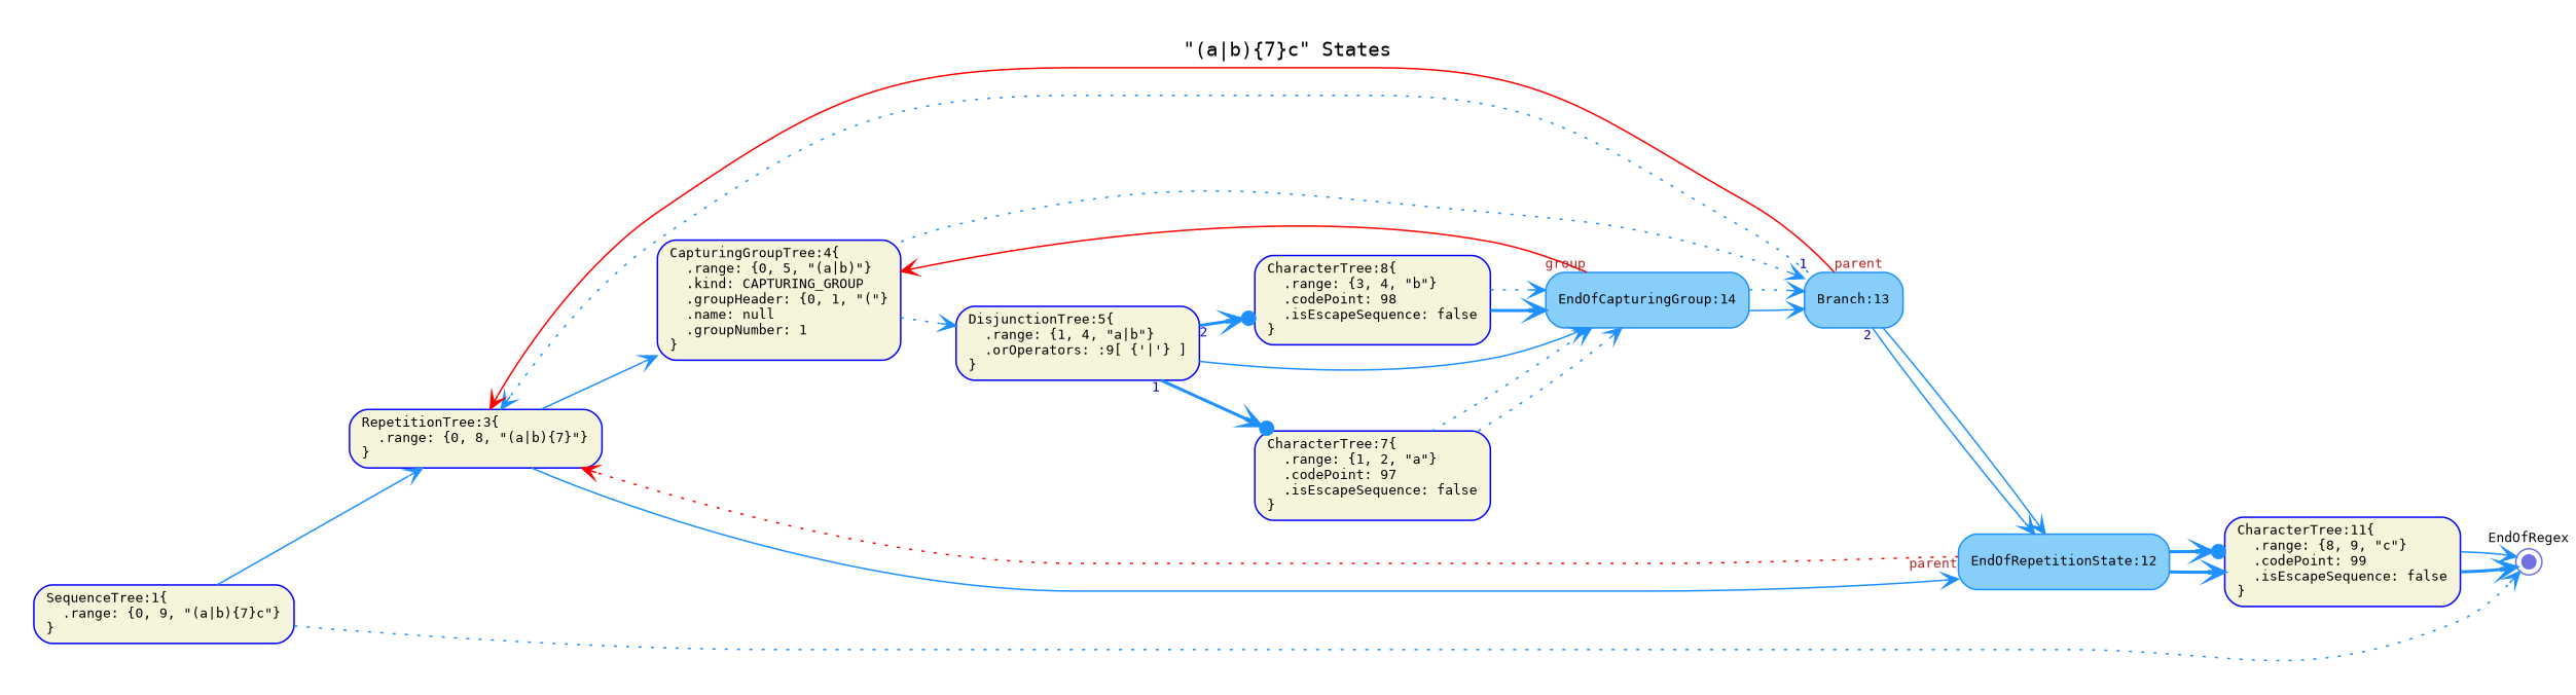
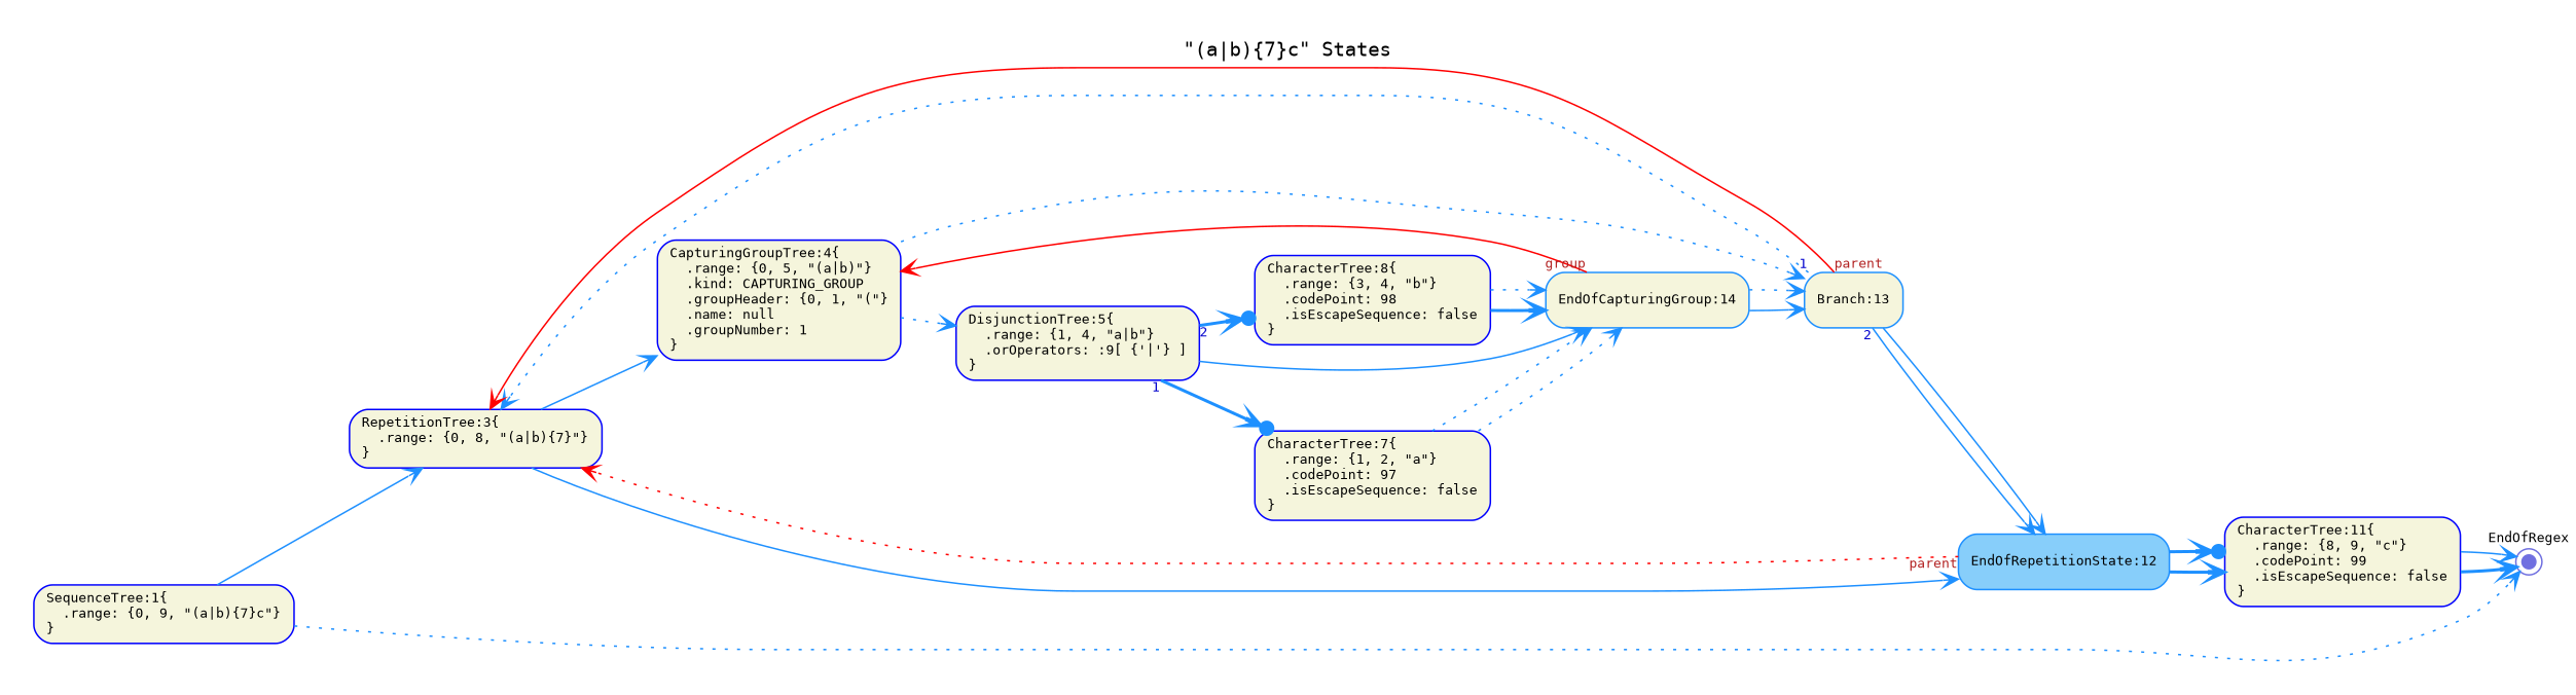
  digraph {
    fontname=Monospace
    fontsize=13
    label="\"(a|b)\{7\}c\" States"
    labelloc=t
    rankdir=LR
    node [color=Blue fillcolor=Beige fixedsize=false fontname=Monospace fontsize=9 shape=box style="rounded,filled"]
    edge [arrowhead=vee arrowtail=none color=DodgerBlue dir=both fontcolor=MediumBlue fontname=Monospace fontsize=9 style=solid]
    n1 [label="SequenceTree:1\{\l  .range: \{0, 9, \"(a|b)\{7\}c\"\}\l\}\l" width=0.75]
    n2 [label="RepetitionTree:3\{\l  .range: \{0, 8, \"(a|b)\{7\}\"\}\l\}\l" width=0.75]
    n3 [color="#7070E0" fillcolor="#7070E0" fixedsize=true label="EndOfRegex\l\l\l\l" shape=doublecircle width=0.12]
    n4 [label="CapturingGroupTree:4\{\l  .range: \{0, 5, \"(a|b)\"\}\l  .kind: CAPTURING_GROUP\l  .groupHeader: \{0, 1, \"(\"\}\l  .name: null\l  .groupNumber: 1\l\}\l" width=0.75]
    n5 [color=DodgerBlue fillcolor=LightSkyBlue label="EndOfRepetitionState:12\l" width=0.75]
    n6 [label="DisjunctionTree:5\{\l  .range: \{1, 4, \"a|b\"\}\l  .orOperators: :9[ \{'|'\} ]\l\}\l" width=0.75]
-   n7 [color=DodgerBlue fillcolor=LightSkyBlue label="Branch:13\l" width=0.75]
+   n7 [color=DodgerBlue label="Branch:13\l" width=0.75]
    n8 [label="CharacterTree:11\{\l  .range: \{8, 9, \"c\"\}\l  .codePoint: 99\l  .isEscapeSequence: false\l\}\l" width=0.75]
    n9 [label="CharacterTree:7\{\l  .range: \{1, 2, \"a\"\}\l  .codePoint: 97\l  .isEscapeSequence: false\l\}\l" width=0.75]
    n10 [label="CharacterTree:8\{\l  .range: \{3, 4, \"b\"\}\l  .codePoint: 98\l  .isEscapeSequence: false\l\}\l" width=0.75]
-   n11 [color=DodgerBlue fillcolor=LightSkyBlue label="EndOfCapturingGroup:14\l" width=0.75]
+   n11 [color=DodgerBlue label="EndOfCapturingGroup:14\l" width=0.75]
    n1 -> n2
    n1 -> n3 [style=dotted]
    n2 -> n4
    n2 -> n5
    n4 -> n6 [style=dotted]
    n4 -> n7 [style=dotted]
    n5 -> n2 [color=Red fontcolor=Firebrick style=dotted taillabel=parent]
    n5 -> n8 [style=bold]
    n5 -> n8 [arrowhead=dotvee style=bold]
    n6 -> n9 [arrowhead=dotvee style=bold taillabel=1]
    n6 -> n10 [arrowhead=dotvee style=bold taillabel=2]
    n6 -> n11
    n7 -> n2 [style=dotted taillabel=1]
    n7 -> n2 [color=Red fontcolor=Firebrick taillabel=parent]
    n7 -> n5 [taillabel=2]
    n7 -> n5
    n8 -> n3 [style=bold]
    n8 -> n3
    n9 -> n11 [style=dotted]
    n9 -> n11 [style=dotted]
    n10 -> n11 [style=bold]
    n10 -> n11 [style=dotted]
    n11 -> n4 [color=Red fontcolor=Firebrick taillabel=group]
    n11 -> n7
    n11 -> n7 [style=dotted]
  }
